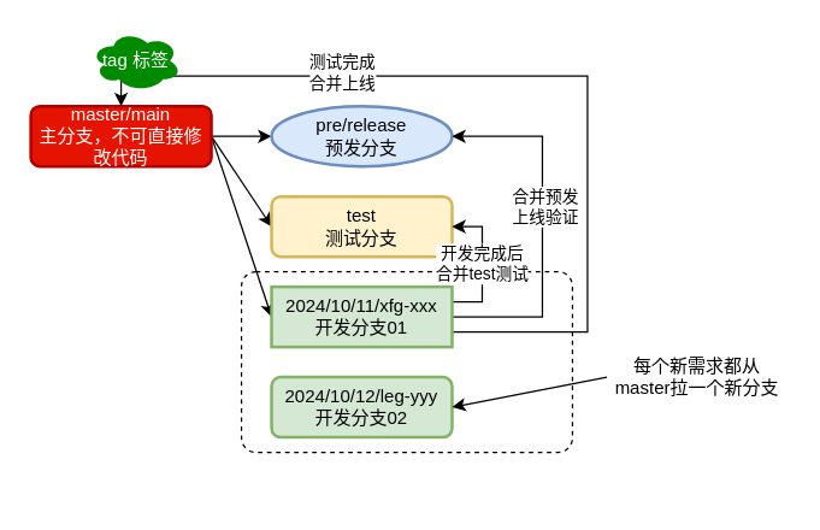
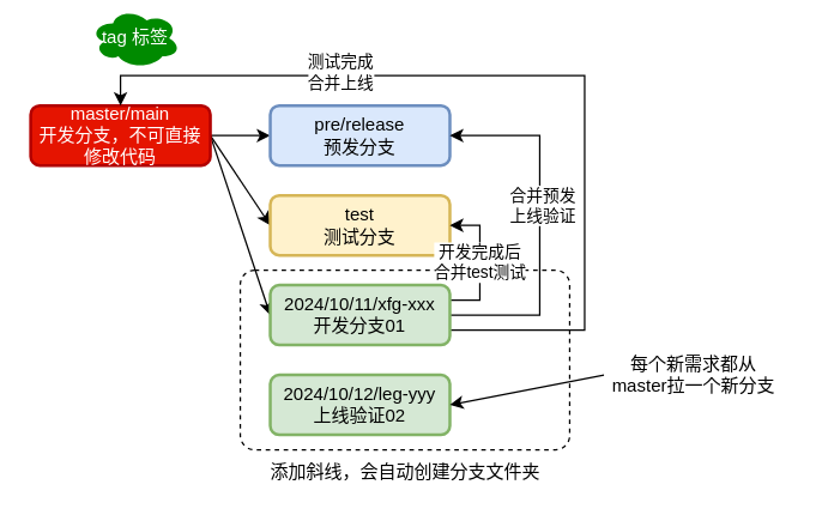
  <mxCell id="0" />
  <mxCell id="1" parent="0" />
  <mxCell id="2" value="" style="rounded=1;whiteSpace=wrap;html=1;strokeWidth=1;dashed=1;fillColor=none;arcSize=8;" vertex="1" parent="1"><mxGeometry x="160" y="180" width="220" height="120" as="geometry" /></mxCell>
  <mxCell id="3" style="rounded=0;orthogonalLoop=1;jettySize=auto;html=1;exitX=1;exitY=0.5;exitDx=0;exitDy=0;entryX=0;entryY=0.5;entryDx=0;entryDy=0;" edge="1" parent="1" source="6" target="8"><mxGeometry relative="1" as="geometry" /></mxCell>
  <mxCell id="4" style="edgeStyle=none;rounded=0;orthogonalLoop=1;jettySize=auto;html=1;exitX=1;exitY=0.5;exitDx=0;exitDy=0;entryX=0;entryY=0.5;entryDx=0;entryDy=0;" edge="1" parent="1" source="6" target="14"><mxGeometry relative="1" as="geometry" /></mxCell>
  <mxCell id="5" style="edgeStyle=none;rounded=0;orthogonalLoop=1;jettySize=auto;html=1;exitX=1;exitY=0.5;exitDx=0;exitDy=0;entryX=0;entryY=0.5;entryDx=0;entryDy=0;" edge="1" parent="1" source="6" target="7"><mxGeometry relative="1" as="geometry" /></mxCell>
- <mxCell id="6" value="master/main&lt;br&gt;主分支，不可直接修改代码" style="rounded=1;whiteSpace=wrap;html=1;strokeWidth=2;fillColor=#e51400;fontColor=#ffffff;strokeColor=#B20000;" vertex="1" parent="1"><mxGeometry x="20" y="70" width="120" height="40" as="geometry" /></mxCell>
+ <mxCell id="6" value="master/main&lt;br&gt;开发分支，不可直接修改代码" style="rounded=1;whiteSpace=wrap;html=1;strokeWidth=2;fillColor=#e51400;fontColor=#ffffff;strokeColor=#B20000;" vertex="1" parent="1"><mxGeometry x="20" y="70" width="120" height="40" as="geometry" /></mxCell>
  <mxCell id="7" value="test&lt;br&gt;测试分支" style="rounded=1;whiteSpace=wrap;html=1;strokeWidth=2;fillColor=#fff2cc;strokeColor=#d6b656;" vertex="1" parent="1"><mxGeometry x="180" y="130" width="120" height="40" as="geometry" /></mxCell>
- <mxCell id="8" value="pre/release&lt;br&gt;预发分支" style="ellipse;whiteSpace=wrap;html=1;strokeWidth=2;fillColor=#dae8fc;strokeColor=#6c8ebf;" vertex="1" parent="1"><mxGeometry x="180" y="70" width="120" height="40" as="geometry" /></mxCell>
+ <mxCell id="8" value="pre/release&lt;br&gt;预发分支" style="rounded=1;whiteSpace=wrap;html=1;strokeWidth=2;fillColor=#dae8fc;strokeColor=#6c8ebf;" vertex="1" parent="1"><mxGeometry x="180" y="70" width="120" height="40" as="geometry" /></mxCell>
  <mxCell id="9" value="开发完成后&lt;br&gt;合并test测试" style="edgeStyle=orthogonalEdgeStyle;rounded=0;orthogonalLoop=1;jettySize=auto;html=1;exitX=1;exitY=0.25;exitDx=0;exitDy=0;entryX=1;entryY=0.5;entryDx=0;entryDy=0;" edge="1" parent="1" source="14" target="7"><mxGeometry relative="1" as="geometry" /></mxCell>
  <mxCell id="10" style="edgeStyle=orthogonalEdgeStyle;rounded=0;orthogonalLoop=1;jettySize=auto;html=1;exitX=1;exitY=0.5;exitDx=0;exitDy=0;entryX=1;entryY=0.5;entryDx=0;entryDy=0;" edge="1" parent="1" source="14" target="8"><mxGeometry relative="1" as="geometry"><Array as="points"><mxPoint x="360" y="210" /><mxPoint x="360" y="90" /></Array></mxGeometry></mxCell>
  <mxCell id="11" value="合并预发&lt;br&gt;上线验证" style="edgeLabel;html=1;align=center;verticalAlign=middle;resizable=0;points=[];" vertex="1" connectable="0" parent="10"><mxGeometry x="0.12" y="-1" relative="1" as="geometry"><mxPoint as="offset" /></mxGeometry></mxCell>
  <mxCell id="12" style="edgeStyle=orthogonalEdgeStyle;rounded=0;orthogonalLoop=1;jettySize=auto;html=1;exitX=1;exitY=0.75;exitDx=0;exitDy=0;entryX=0.5;entryY=0;entryDx=0;entryDy=0;" edge="1" parent="1" source="14" target="6"><mxGeometry relative="1" as="geometry"><Array as="points"><mxPoint x="390" y="220" /><mxPoint x="390" y="50" /><mxPoint x="80" y="50" /></Array></mxGeometry></mxCell>
  <mxCell id="13" value="测试完成&lt;br&gt;合并上线" style="edgeLabel;html=1;align=center;verticalAlign=middle;resizable=0;points=[];" vertex="1" connectable="0" parent="12"><mxGeometry x="0.438" y="-3" relative="1" as="geometry"><mxPoint as="offset" /></mxGeometry></mxCell>
- <mxCell id="14" value="2024/10/11/xfg-xxx&lt;br&gt;开发分支01" style="whiteSpace=wrap;html=1;strokeWidth=2;fillColor=#d5e8d4;strokeColor=#82b366;rounded=0;" vertex="1" parent="1"><mxGeometry x="180" y="190" width="120" height="40" as="geometry" /></mxCell>
- <mxCell id="15" value="2024/10/12/leg-yyy&lt;br&gt;开发分支02" style="rounded=1;whiteSpace=wrap;html=1;strokeWidth=2;fillColor=#d5e8d4;strokeColor=#82b366;" vertex="1" parent="1"><mxGeometry x="180" y="250" width="120" height="40" as="geometry" /></mxCell>
- <mxCell id="17" value="tag 标签" style="ellipse;shape=cloud;whiteSpace=wrap;html=1;dashed=1;strokeWidth=1;fillColor=#008a00;fontColor=#ffffff;strokeColor=none;" vertex="1" parent="1"><mxGeometry x="60" y="20" width="60" height="40" as="geometry" /></mxCell>
+ <mxCell id="14" value="2024/10/11/xfg-xxx&lt;br&gt;开发分支01" style="rounded=1;whiteSpace=wrap;html=1;strokeWidth=2;fillColor=#d5e8d4;strokeColor=#82b366;" vertex="1" parent="1"><mxGeometry x="180" y="190" width="120" height="40" as="geometry" /></mxCell>
+ <mxCell id="15" value="2024/10/12/leg-yyy&lt;br&gt;上线验证02" style="rounded=1;whiteSpace=wrap;html=1;strokeWidth=2;fillColor=#d5e8d4;strokeColor=#82b366;" vertex="1" parent="1"><mxGeometry x="180" y="250" width="120" height="40" as="geometry" /></mxCell>
+ <mxCell id="16" value="添加斜线，会自动创建分支文件夹" style="text;html=1;align=center;verticalAlign=middle;resizable=0;points=[];autosize=1;strokeColor=none;fillColor=none;" vertex="1" parent="1"><mxGeometry x="170" y="300" width="200" height="30" as="geometry" /></mxCell>
+ <mxCell id="17" value="tag 标签" style="ellipse;shape=cloud;whiteSpace=wrap;html=1;dashed=1;strokeWidth=1;fillColor=#008a00;fontColor=#ffffff;strokeColor=none;" vertex="1" parent="1"><mxGeometry x="60" y="5" width="60" height="40" as="geometry" /></mxCell>
  <mxCell id="18" value="" style="endArrow=classic;html=1;rounded=0;entryX=1;entryY=0.5;entryDx=0;entryDy=0;exitX=0;exitY=0.5;exitDx=0;exitDy=0;" edge="1" parent="1" source="19" target="15"><mxGeometry width="50" height="50" relative="1" as="geometry"><mxPoint x="420" y="279" as="sourcePoint" /><mxPoint x="486" y="292" as="targetPoint" /></mxGeometry></mxCell>
  <mxCell id="19" value="每个新需求都从master拉一个新分支" style="rounded=1;whiteSpace=wrap;html=1;strokeWidth=2;strokeColor=none;" vertex="1" parent="1"><mxGeometry x="403" y="230" width="120" height="40" as="geometry" /></mxCell>
